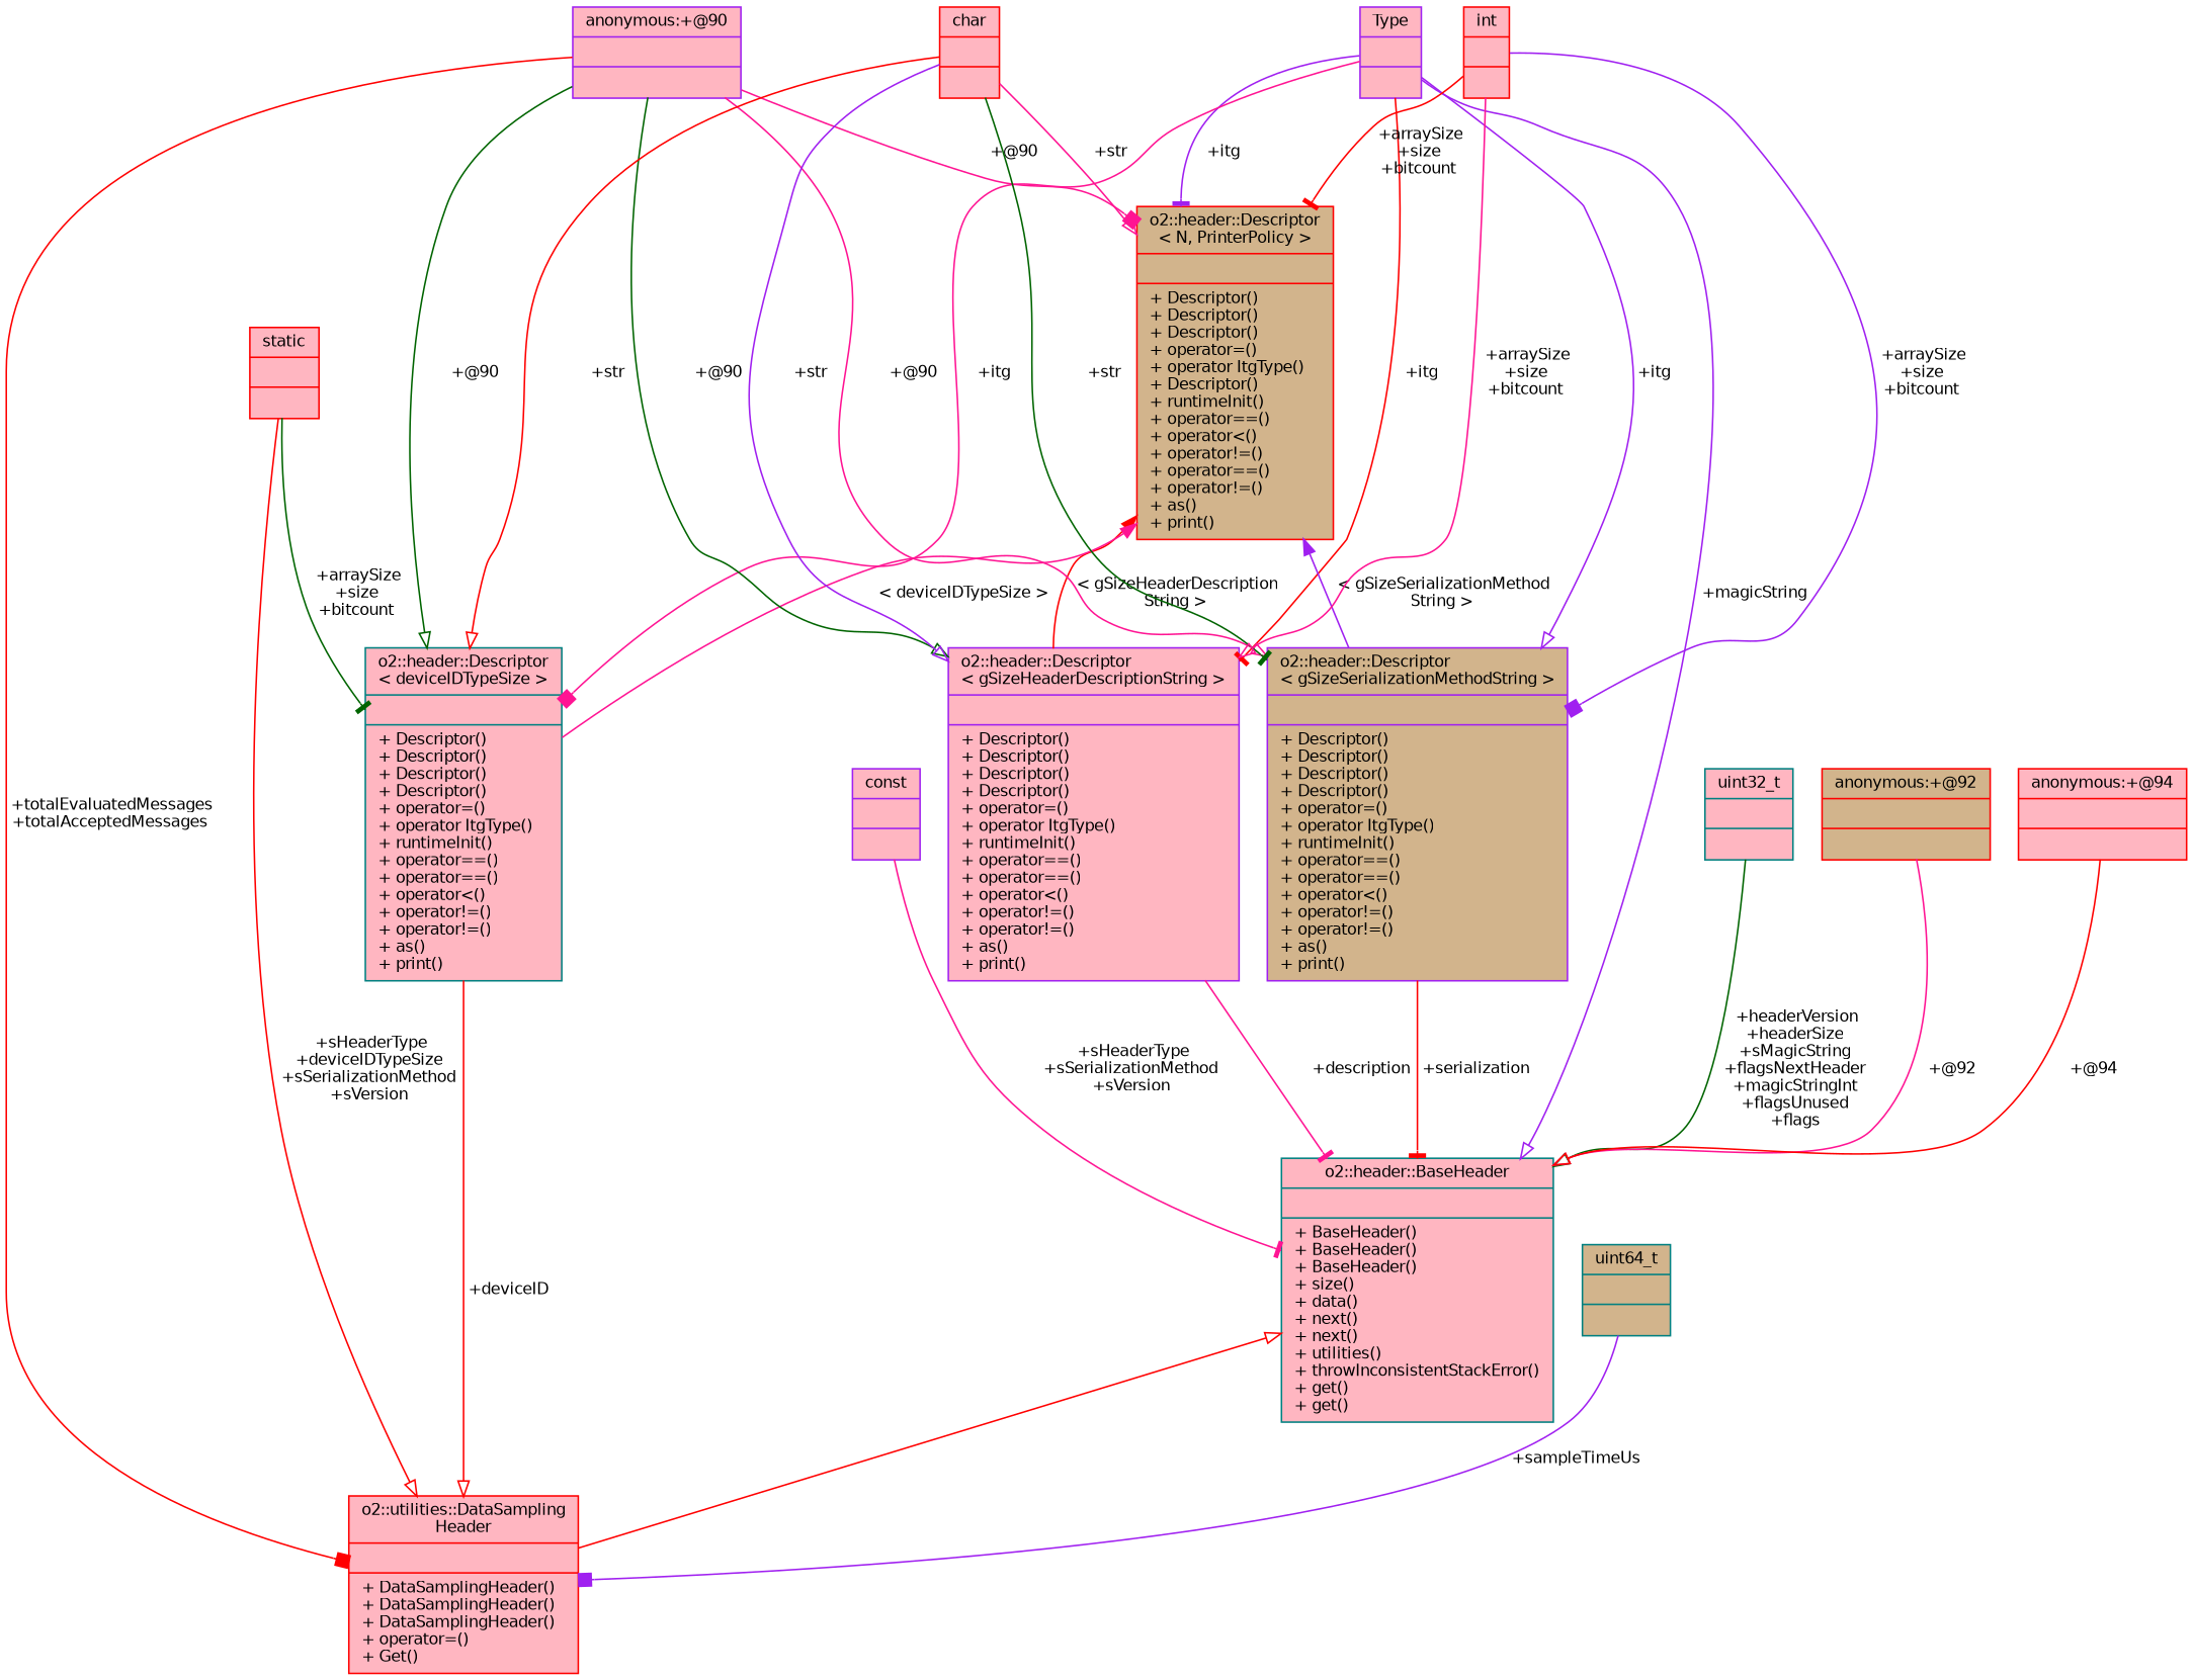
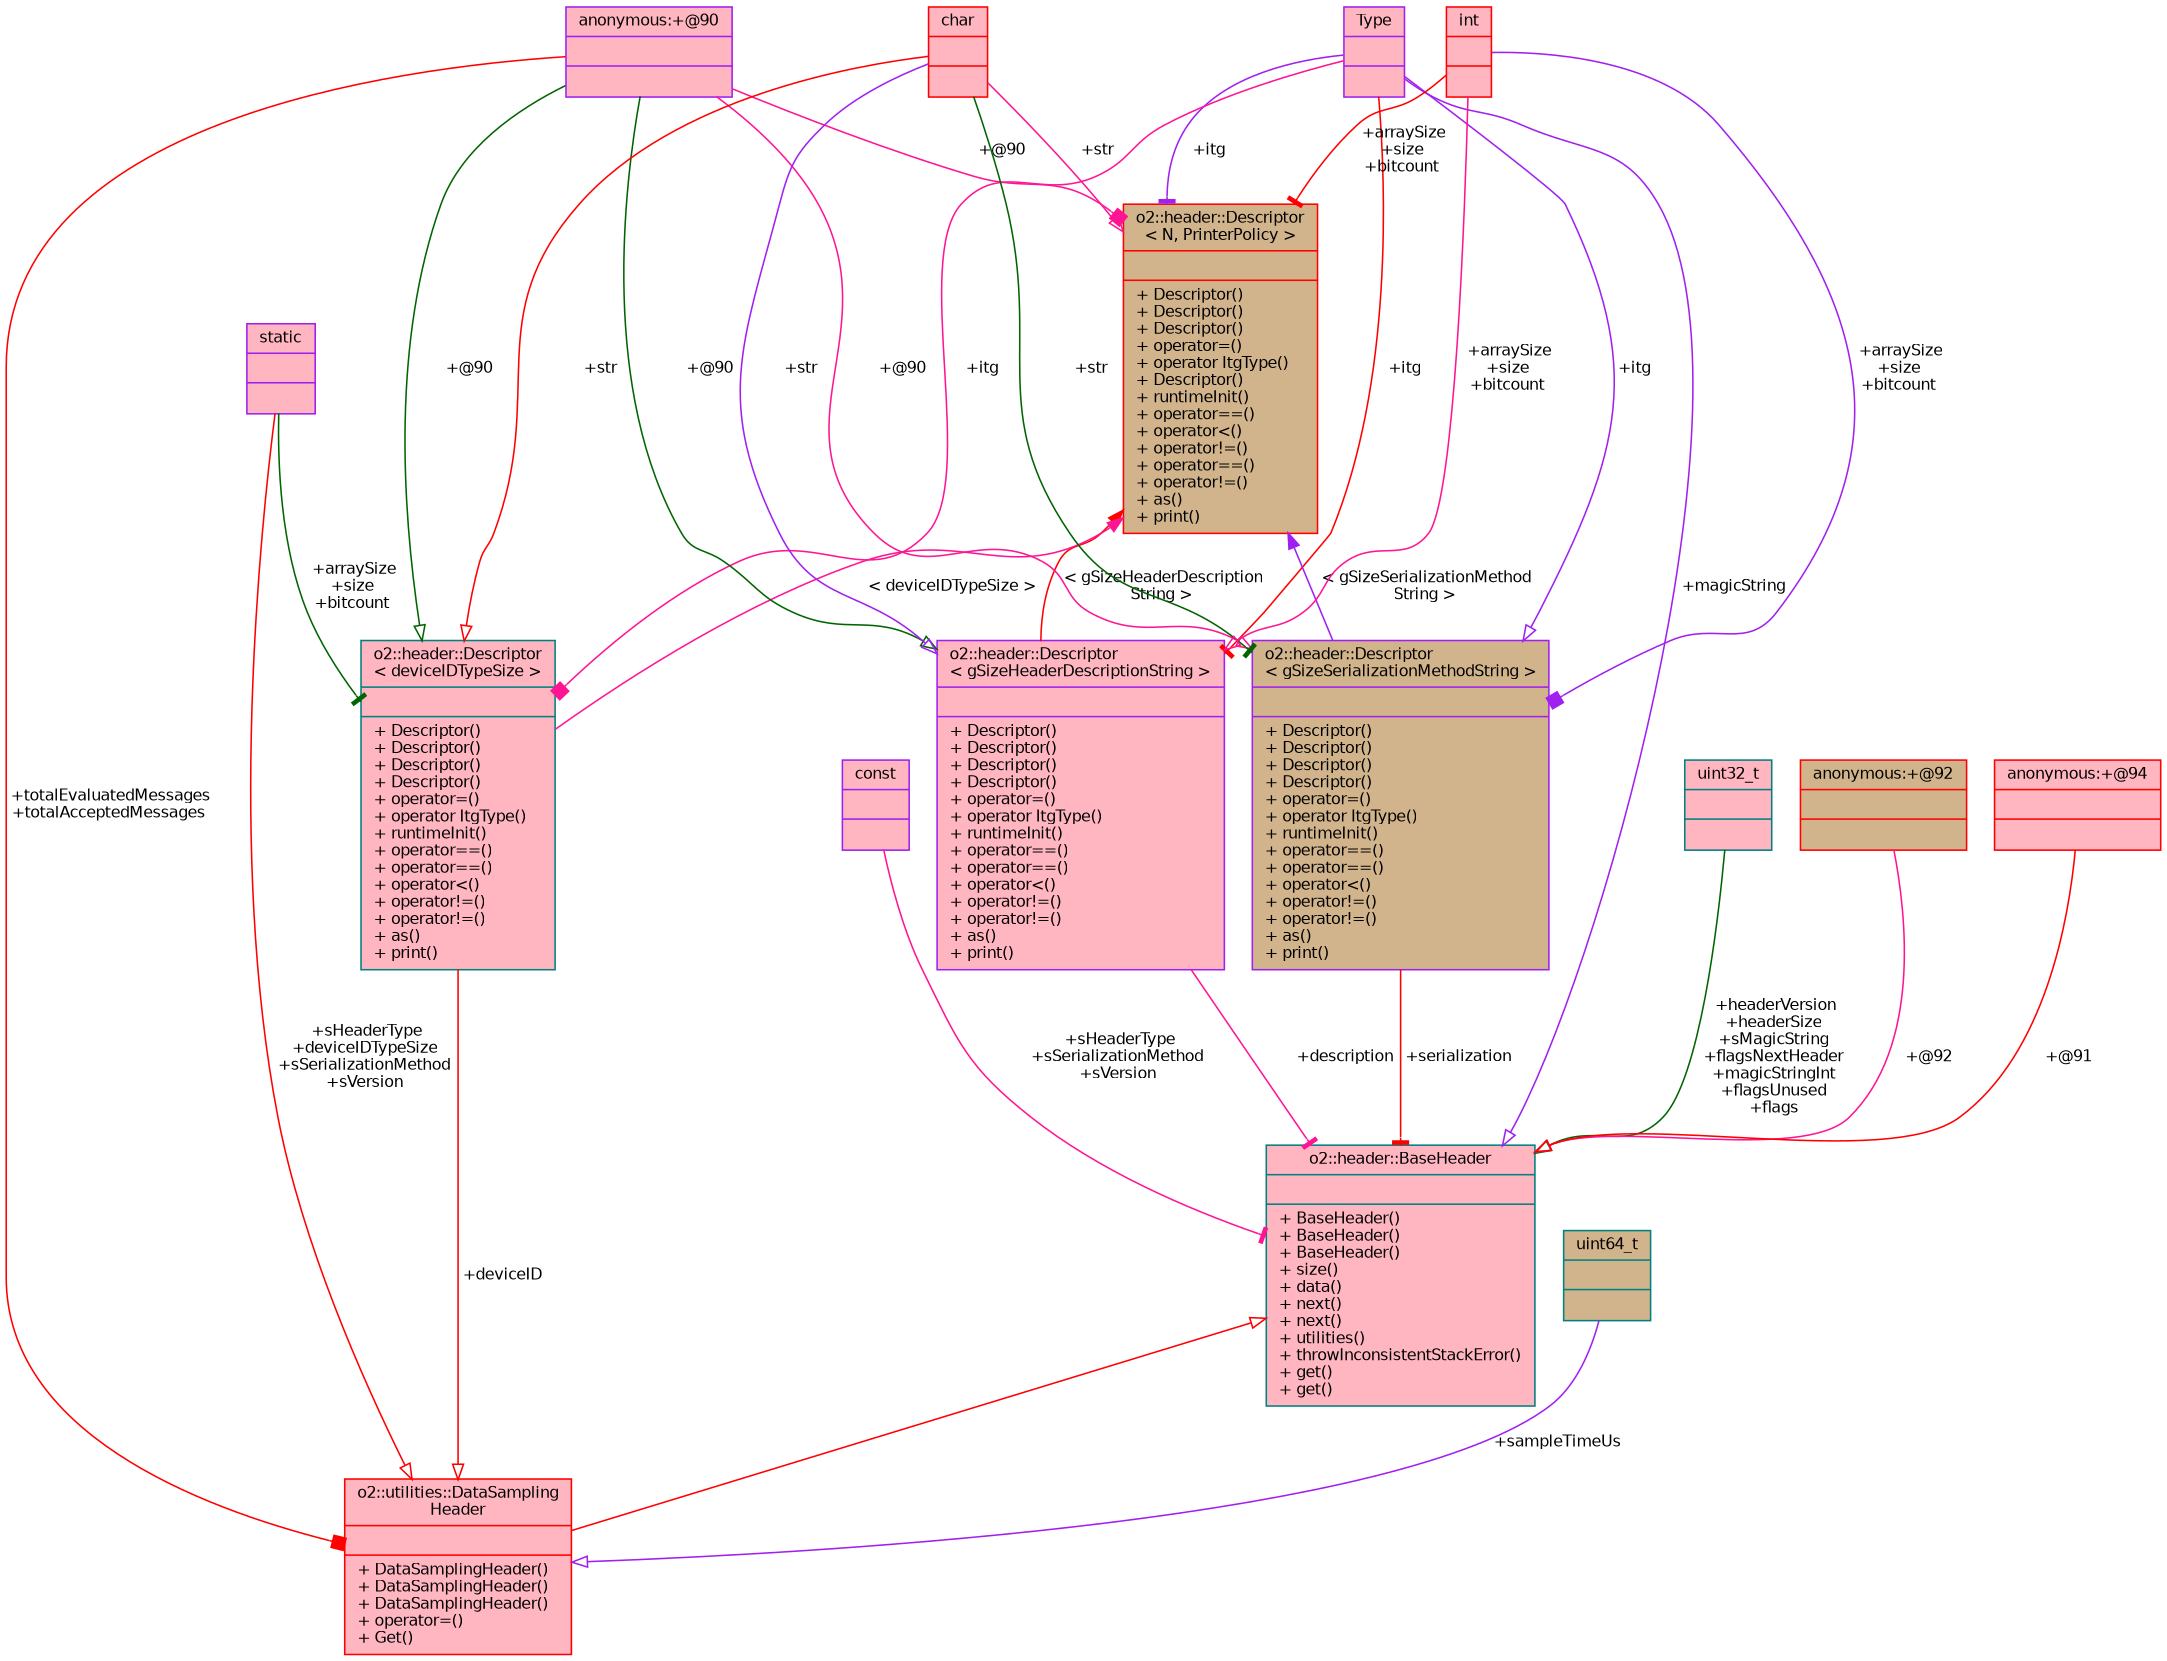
  digraph {
    node [color=red fillcolor=lightpink fontname=Helvetica fontsize=10 shape=record style=filled]
    edge [color=red fontname=Helvetica fontsize=10 labelfontname=Helvetica labelfontsize=10 style=solid arrowhead=onormal]
    n1 [fontcolor=black height=0.2 label="{o2::utilities::DataSampling\lHeader\n||+ DataSamplingHeader()\l+ DataSamplingHeader()\l+ DataSamplingHeader()\l+ operator=()\l+ Get()\l}" width=0.4]
    n2 [color=teal height=0.2 label="{o2::header::BaseHeader\n||+ BaseHeader()\l+ BaseHeader()\l+ BaseHeader()\l+ size()\l+ data()\l+ next()\l+ next()\l+ utilities()\l+ throwInconsistentStackError()\l+ get()\l+ get()\l}" width=0.4]
    n3 [color=purple height=0.2 label="{o2::header::Descriptor\l\< gSizeHeaderDescriptionString \>\n||+ Descriptor()\l+ Descriptor()\l+ Descriptor()\l+ Descriptor()\l+ operator=()\l+ operator ItgType()\l+ runtimeInit()\l+ operator==()\l+ operator==()\l+ operator\<()\l+ operator!=()\l+ operator!=()\l+ as()\l+ print()\l}" width=0.4]
    n4 [color=purple height=0.2 label="{Type\n||}" width=0.4]
    n5 [fillcolor=tan height=0.2 label="{o2::header::Descriptor\l\< N, PrinterPolicy \>\n||+ Descriptor()\l+ Descriptor()\l+ Descriptor()\l+ operator=()\l+ operator ItgType()\l+ Descriptor()\l+ runtimeInit()\l+ operator==()\l+ operator\<()\l+ operator!=()\l+ operator==()\l+ operator!=()\l+ as()\l+ print()\l}" width=0.4]
    n6 [color=purple fillcolor=tan height=0.2 label="{o2::header::Descriptor\l\< gSizeSerializationMethodString \>\n||+ Descriptor()\l+ Descriptor()\l+ Descriptor()\l+ Descriptor()\l+ operator=()\l+ operator ItgType()\l+ runtimeInit()\l+ operator==()\l+ operator==()\l+ operator\<()\l+ operator!=()\l+ operator!=()\l+ as()\l+ print()\l}" width=0.4]
    n7 [color=teal height=0.2 label="{o2::header::Descriptor\l\< deviceIDTypeSize \>\n||+ Descriptor()\l+ Descriptor()\l+ Descriptor()\l+ Descriptor()\l+ operator=()\l+ operator ItgType()\l+ runtimeInit()\l+ operator==()\l+ operator==()\l+ operator\<()\l+ operator!=()\l+ operator!=()\l+ as()\l+ print()\l}" width=0.4]
    n8 [color=purple height=0.2 label="{anonymous:+@90\n||}" width=0.4]
    n9 [height=0.2 label="{char\n||}" width=0.4]
    n10 [height=0.2 label="{int\n||}" width=0.4]
    n11 [color=teal height=0.2 label="{uint32_t\n||}" width=0.4]
    n12 [fillcolor=tan height=0.2 label="{anonymous:+@92\n||}" width=0.4]
    n13 [height=0.2 label="{anonymous:+@94\n||}" width=0.4]
    n14 [color=purple height=0.2 label="{const\n||}" width=0.4]
-   n15 [height=0.2 label="{static\n||}" width=0.4]
+   n15 [color=purple height=0.2 label="{static\n||}" width=0.4]
    n16 [color=teal fillcolor=tan height=0.2 label="{uint64_t\n||}" width=0.4]
    n2 -> n1 [arrowtail=onormal dir=back arrowhead=""]
    n3 -> n2 [arrowhead=tee color=deeppink label=" +description"]
    n4 -> n2 [color=purple label=" +magicString"]
    n4 -> n3 [arrowhead=tee label=" +itg"]
    n4 -> n5 [arrowhead=tee color=purple label=" +itg"]
    n4 -> n6 [color=purple label=" +itg"]
    n4 -> n7 [arrowhead=box color=deeppink label=" +itg"]
    n5 -> n3 [dir=back label=" \< gSizeHeaderDescription\lString \>" arrowhead=""]
    n5 -> n6 [color=purple dir=back label=" \< gSizeSerializationMethod\lString \>" arrowhead=""]
    n5 -> n7 [color=deeppink dir=back label=" \< deviceIDTypeSize \>" arrowhead=""]
    n6 -> n2 [arrowhead=tee label=" +serialization"]
    n7 -> n1 [label=" +deviceID"]
    n8 -> n1 [arrowhead=box label=" +totalEvaluatedMessages\n+totalAcceptedMessages"]
    n8 -> n3 [color=darkgreen label=" +@90"]
    n8 -> n5 [arrowhead=box color=deeppink label=" +@90"]
    n8 -> n6 [color=deeppink label=" +@90"]
    n8 -> n7 [color=darkgreen label=" +@90"]
    n9 -> n3 [color=purple label=" +str"]
    n9 -> n5 [color=deeppink label=" +str"]
    n9 -> n6 [arrowhead=tee color=darkgreen label=" +str"]
    n9 -> n7 [label=" +str"]
    n10 -> n3 [color=deeppink label=" +arraySize\n+size\n+bitcount"]
    n10 -> n5 [arrowhead=tee label=" +arraySize\n+size\n+bitcount"]
    n10 -> n6 [arrowhead=box color=purple label=" +arraySize\n+size\n+bitcount"]
    n11 -> n2 [color=darkgreen label=" +headerVersion\n+headerSize\n+sMagicString\n+flagsNextHeader\n+magicStringInt\n+flagsUnused\n+flags"]
    n12 -> n2 [color=deeppink label=" +@92"]
-   n13 -> n2 [label=" +@94"]
+   n13 -> n2 [label=" +@91"]
    n14 -> n2 [arrowhead=tee color=deeppink label=" +sHeaderType\n+sSerializationMethod\n+sVersion"]
    n15 -> n1 [label=" +sHeaderType\n+deviceIDTypeSize\n+sSerializationMethod\n+sVersion"]
    n15 -> n7 [arrowhead=tee color=darkgreen label=" +arraySize\n+size\n+bitcount"]
-   n16 -> n1 [arrowhead=box color=purple label=" +sampleTimeUs"]
+   n16 -> n1 [color=purple label=" +sampleTimeUs"]
  }
